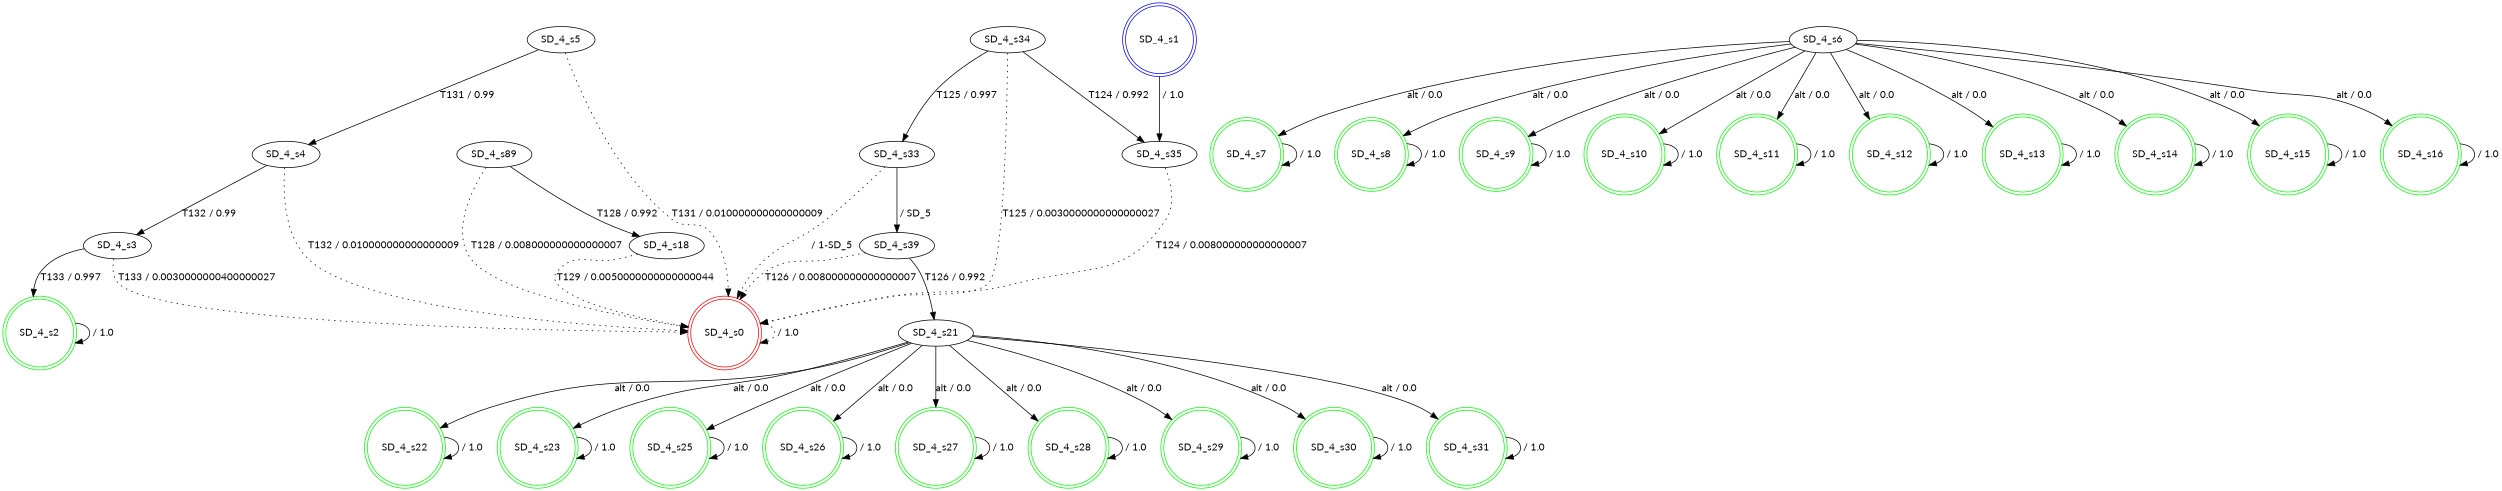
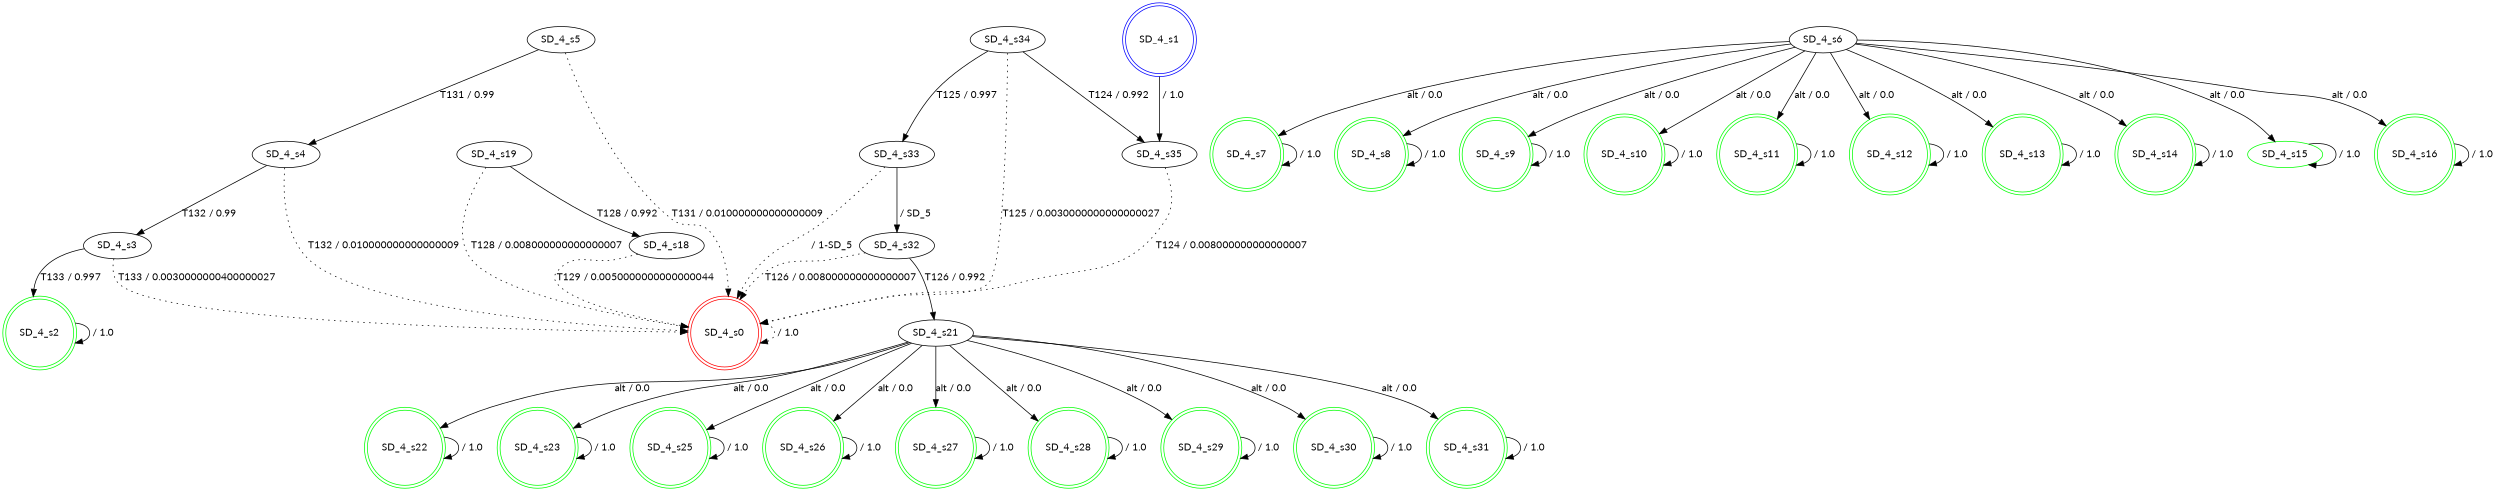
  digraph {
    fontname=Lato
    node [color=green fontname=Lato shape=doublecircle]
    edge [fontname=Lato]
    n1 [color=red label=SD_4_s0]
    n2 [color=blue label=SD_4_s1]
    n3 [label=SD_4_s35 color="" shape=""]
    n4 [label=SD_4_s2]
    n5 [label=SD_4_s3 color="" shape=""]
    n6 [label=SD_4_s4 color="" shape=""]
    n7 [label=SD_4_s5 color="" shape=""]
    n8 [label=SD_4_s6 color="" shape=""]
    n9 [label=SD_4_s7]
    n10 [label=SD_4_s8]
    n11 [label=SD_4_s9]
    n12 [label=SD_4_s10]
    n13 [label=SD_4_s11]
    n14 [label=SD_4_s12]
    n15 [label=SD_4_s13]
    n16 [label=SD_4_s14]
-   n17 [label=SD_4_s15]
+   n17 [label=SD_4_s15 shape=ellipse]
    n18 [label=SD_4_s16]
    n19 [label=SD_4_s18 color="" shape=""]
-   n20 [label=SD_4_s89 color="" shape=""]
+   n20 [label=SD_4_s19 color="" shape=""]
    n21 [label=SD_4_s21 color="" shape=""]
    n22 [label=SD_4_s22]
    n23 [label=SD_4_s23]
    n24 [label=SD_4_s25]
    n25 [label=SD_4_s26]
    n26 [label=SD_4_s27]
    n27 [label=SD_4_s28]
    n28 [label=SD_4_s29]
    n29 [label=SD_4_s30]
    n30 [label=SD_4_s31]
-   n31 [label=SD_4_s39 color="" shape=""]
+   n31 [label=SD_4_s32 color="" shape=""]
    n32 [label=SD_4_s33 color="" shape=""]
    n33 [label=SD_4_s34 color="" shape=""]
    n1 -> n1 [label=" / 1.0" style=dotted]
    n2 -> n3 [label=" / 1.0"]
    n3 -> n1 [label="T124 / 0.008000000000000007" style=dotted]
    n4 -> n4 [label=" / 1.0"]
    n5 -> n1 [label="T133 / 0.0030000000400000027" style=dotted]
    n5 -> n4 [label="T133 / 0.997"]
    n6 -> n1 [label="T132 / 0.010000000000000009" style=dotted]
    n6 -> n5 [label="T132 / 0.99"]
    n7 -> n1 [label="T131 / 0.010000000000000009" style=dotted]
    n7 -> n6 [label="T131 / 0.99"]
    n8 -> n9 [label="alt / 0.0"]
    n8 -> n10 [label="alt / 0.0"]
    n8 -> n11 [label="alt / 0.0"]
    n8 -> n12 [label="alt / 0.0"]
    n8 -> n13 [label="alt / 0.0"]
    n8 -> n14 [label="alt / 0.0"]
    n8 -> n15 [label="alt / 0.0"]
    n8 -> n16 [label="alt / 0.0"]
    n8 -> n17 [label="alt / 0.0"]
    n8 -> n18 [label="alt / 0.0"]
    n9 -> n9 [label=" / 1.0"]
    n10 -> n10 [label=" / 1.0"]
    n11 -> n11 [label=" / 1.0"]
    n12 -> n12 [label=" / 1.0"]
    n13 -> n13 [label=" / 1.0"]
    n14 -> n14 [label=" / 1.0"]
    n15 -> n15 [label=" / 1.0"]
    n16 -> n16 [label=" / 1.0"]
    n17 -> n17 [label=" / 1.0"]
    n18 -> n18 [label=" / 1.0"]
    n19 -> n1 [label="T129 / 0.0050000000000000044" style=dotted]
    n20 -> n1 [label="T128 / 0.008000000000000007" style=dotted]
    n20 -> n19 [label="T128 / 0.992"]
    n21 -> n22 [label="alt / 0.0"]
    n21 -> n23 [label="alt / 0.0"]
    n21 -> n24 [label="alt / 0.0"]
    n21 -> n25 [label="alt / 0.0"]
    n21 -> n26 [label="alt / 0.0"]
    n21 -> n27 [label="alt / 0.0"]
    n21 -> n28 [label="alt / 0.0"]
    n21 -> n29 [label="alt / 0.0"]
    n21 -> n30 [label="alt / 0.0"]
    n22 -> n22 [label=" / 1.0"]
    n23 -> n23 [label=" / 1.0"]
    n24 -> n24 [label=" / 1.0"]
    n25 -> n25 [label=" / 1.0"]
    n26 -> n26 [label=" / 1.0"]
    n27 -> n27 [label=" / 1.0"]
    n28 -> n28 [label=" / 1.0"]
    n29 -> n29 [label=" / 1.0"]
    n30 -> n30 [label=" / 1.0"]
    n31 -> n1 [label="T126 / 0.008000000000000007" style=dotted]
    n31 -> n21 [label="T126 / 0.992"]
    n32 -> n1 [label=" / 1-SD_5" style=dotted]
    n32 -> n31 [label=" / SD_5"]
    n33 -> n1 [label="T125 / 0.0030000000000000027" style=dotted]
    n33 -> n3 [label="T124 / 0.992"]
    n33 -> n32 [label="T125 / 0.997"]
  }
